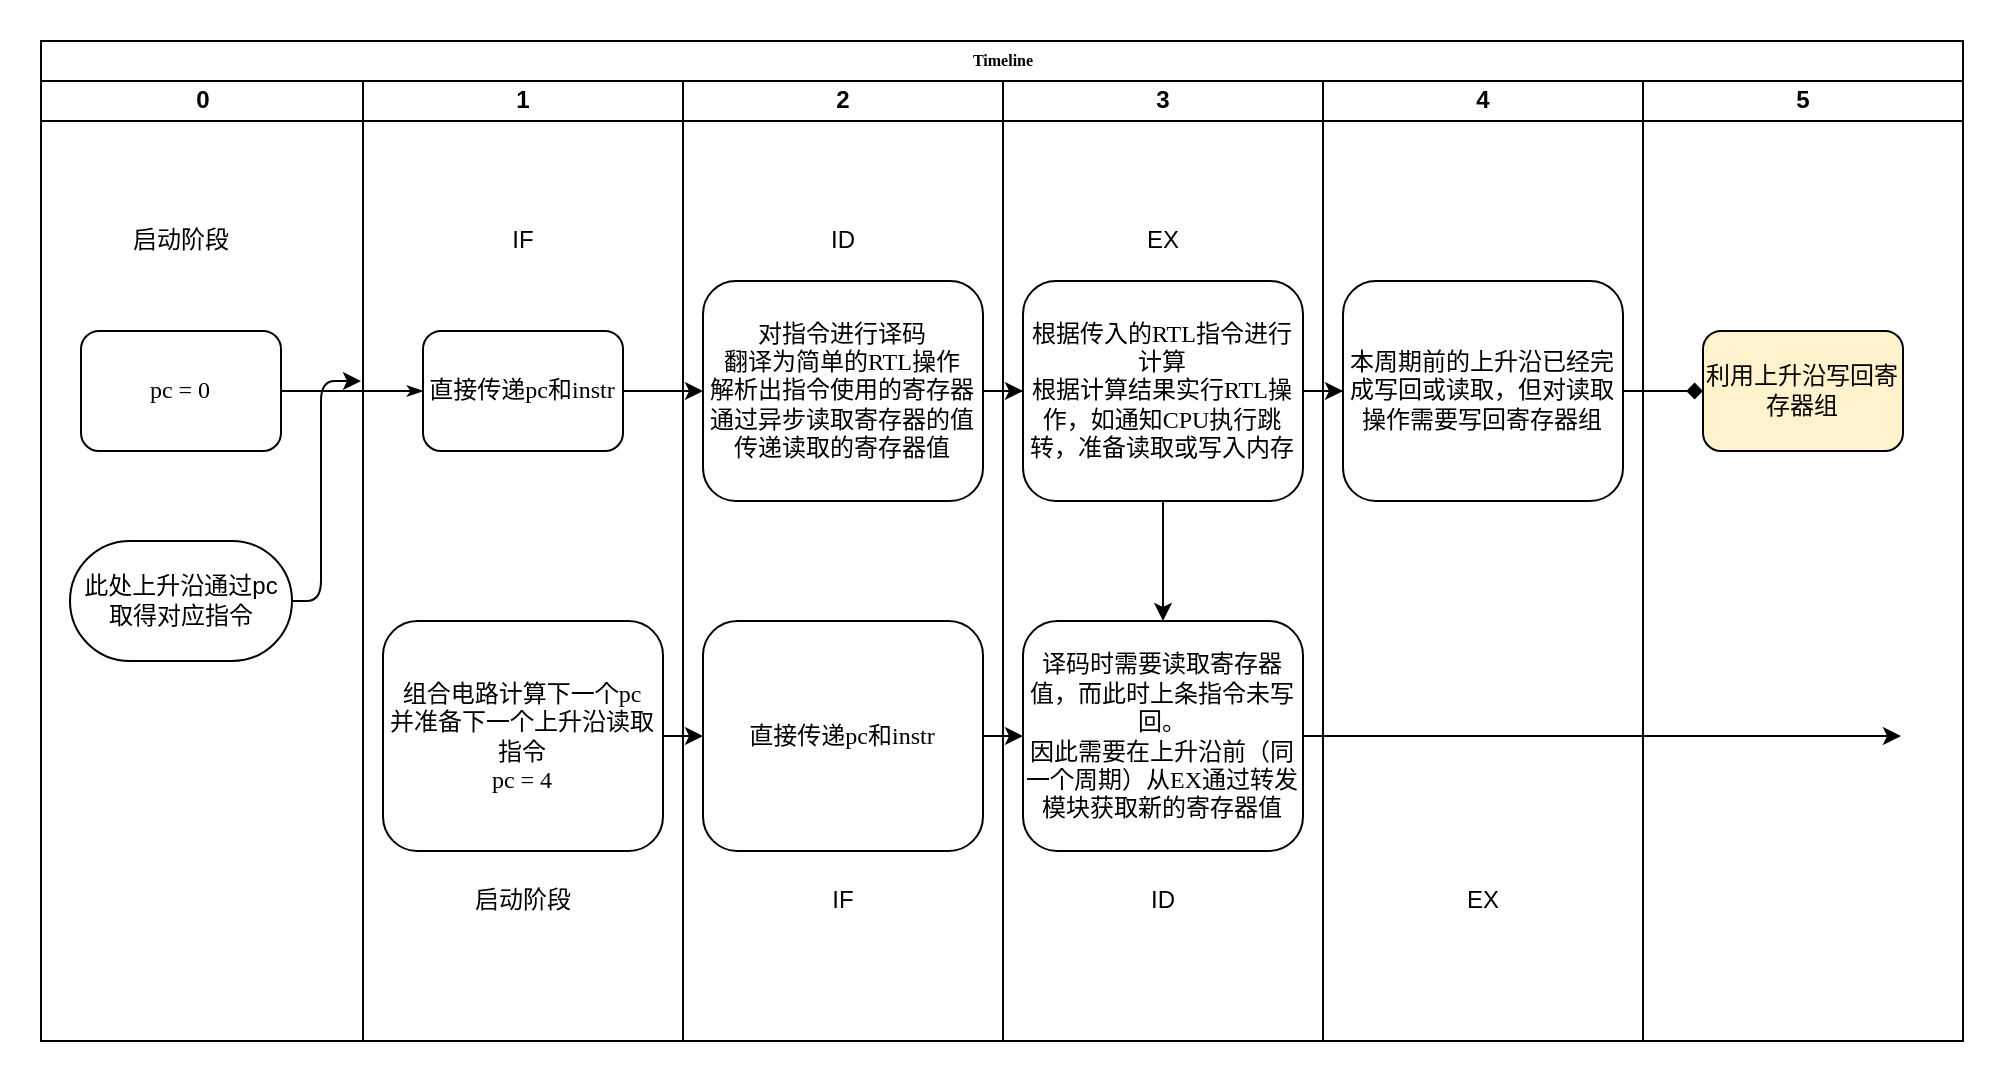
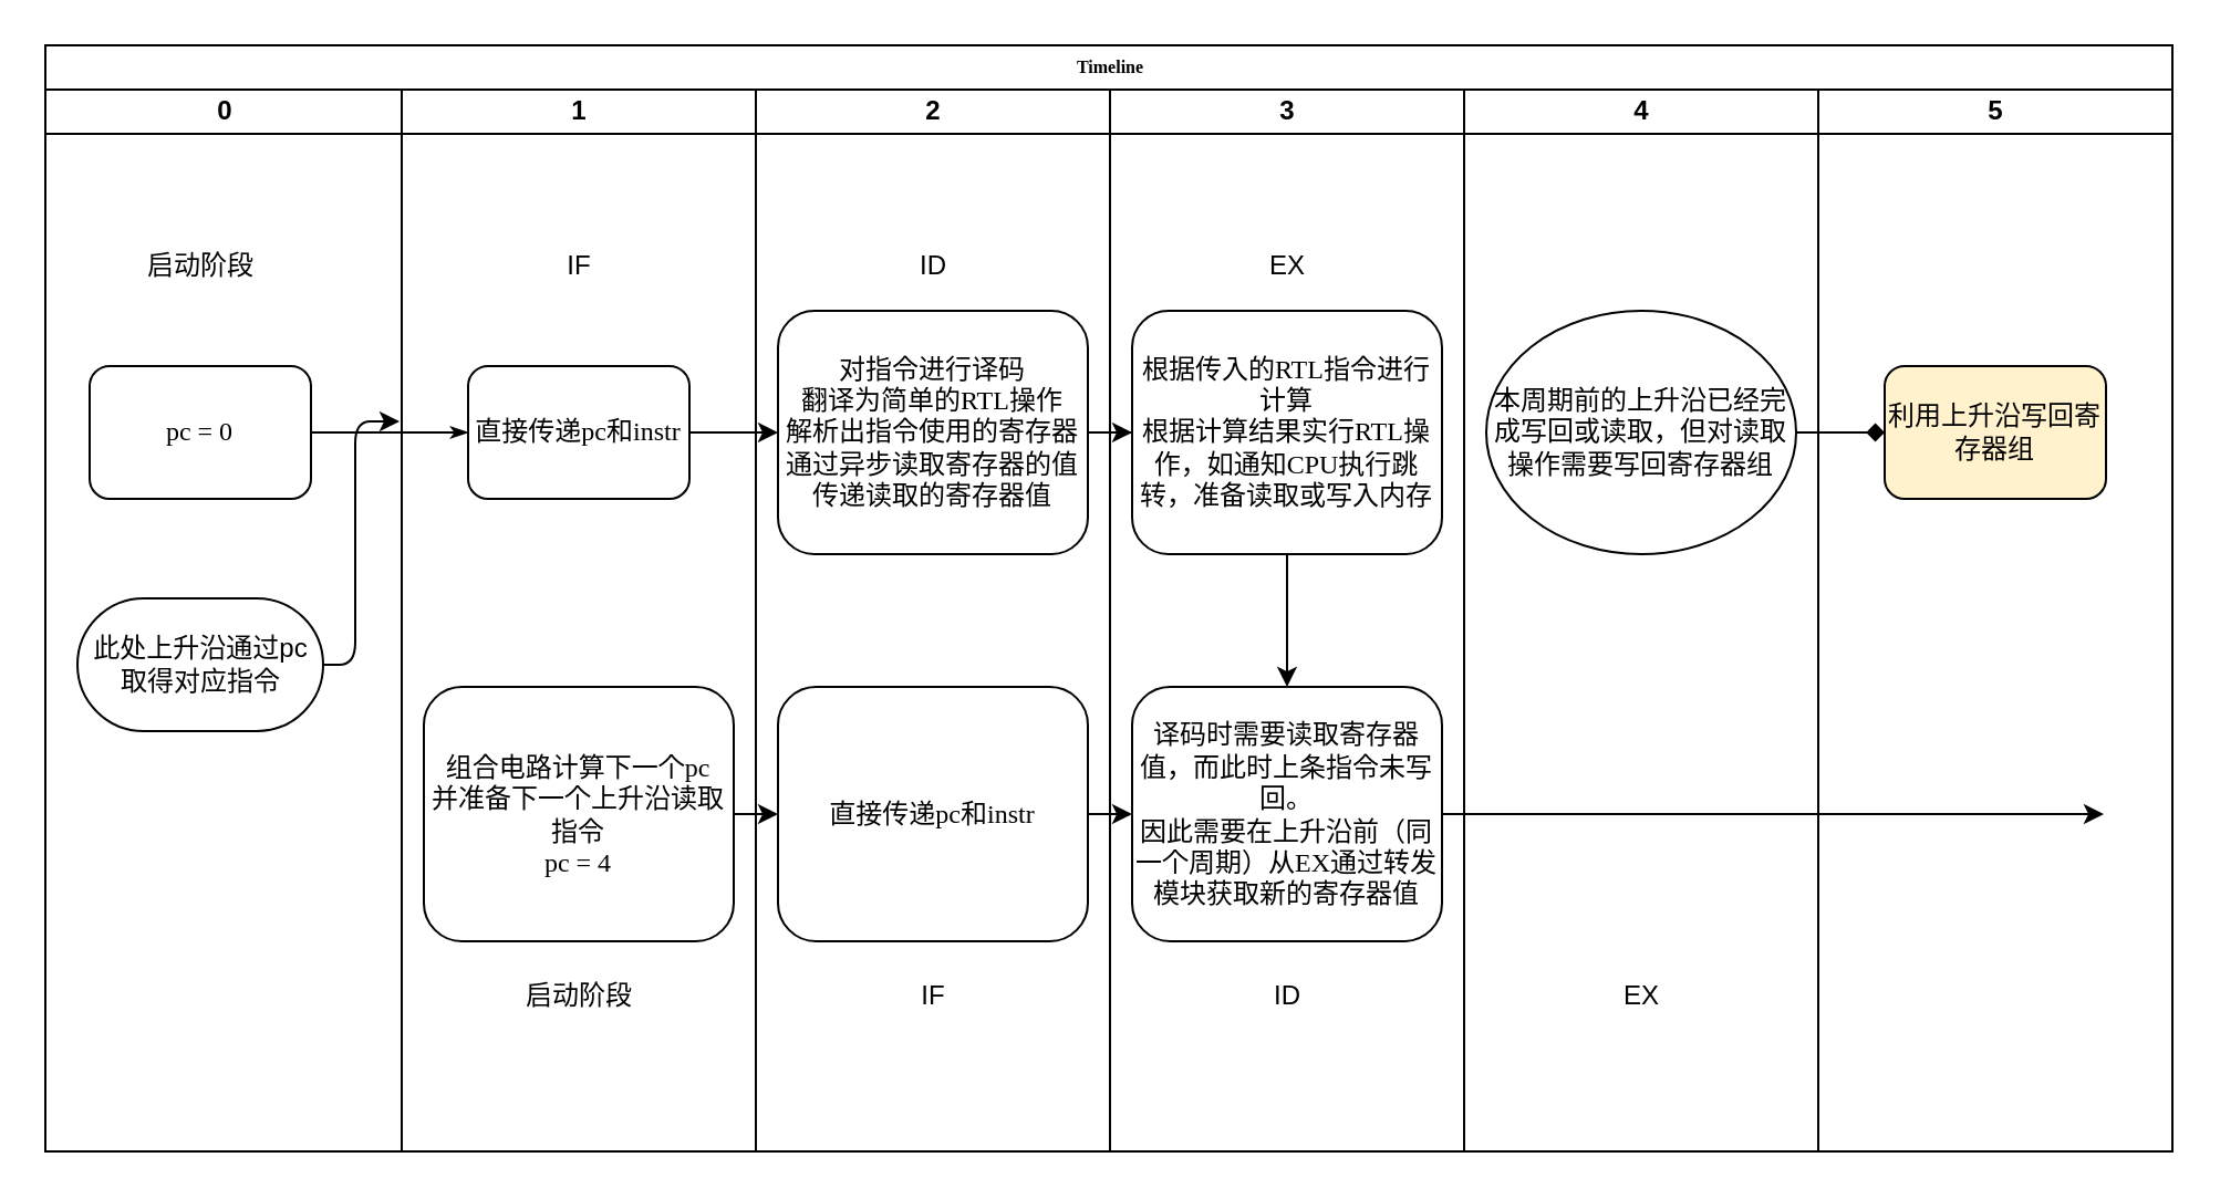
  <mxCell id="0" />
  <mxCell id="1" parent="0" />
  <mxCell id="2" value="Timeline" style="swimlane;html=1;childLayout=stackLayout;startSize=20;rounded=0;shadow=0;labelBackgroundColor=none;strokeWidth=1;fontFamily=Verdana;fontSize=8;align=center;" parent="1" vertex="1"><mxGeometry x="20" y="20" width="961" height="500" as="geometry" /></mxCell>
  <mxCell id="3" value="0" style="swimlane;html=1;startSize=20;" parent="2" vertex="1"><mxGeometry y="20" width="161" height="480" as="geometry" /></mxCell>
  <mxCell id="4" value="pc = 0" style="rounded=1;whiteSpace=wrap;html=1;shadow=0;labelBackgroundColor=none;strokeWidth=1;fontFamily=Verdana;fontSize=12;align=center;" parent="3" vertex="1"><mxGeometry x="20" y="125" width="100" height="60" as="geometry" /></mxCell>
  <mxCell id="5" value="此处上升沿通过pc取得对应指令" style="whiteSpace=wrap;html=1;rounded=1;arcSize=50;align=center;verticalAlign=middle;strokeWidth=1;autosize=1;spacing=4;treeFolding=1;treeMoving=1;newEdgeStyle={&quot;edgeStyle&quot;:&quot;entityRelationEdgeStyle&quot;,&quot;startArrow&quot;:&quot;none&quot;,&quot;endArrow&quot;:&quot;none&quot;,&quot;segment&quot;:10,&quot;curved&quot;:1};" vertex="1" parent="3"><mxGeometry x="14.5" y="230" width="111" height="60" as="geometry" /></mxCell>
  <mxCell id="6" value="启动阶段" style="text;html=1;align=center;verticalAlign=middle;resizable=0;points=[];autosize=1;fontSize=12;" vertex="1" parent="3"><mxGeometry x="40" y="70" width="60" height="20" as="geometry" /></mxCell>
  <mxCell id="7" value="1" style="swimlane;html=1;startSize=20;" parent="2" vertex="1"><mxGeometry x="161" y="20" width="160" height="480" as="geometry" /></mxCell>
  <mxCell id="8" value="直接传递pc和instr" style="rounded=1;whiteSpace=wrap;html=1;shadow=0;labelBackgroundColor=none;strokeWidth=1;fontFamily=Verdana;fontSize=12;align=center;" parent="7" vertex="1"><mxGeometry x="30" y="125" width="100" height="60" as="geometry" /></mxCell>
  <mxCell id="9" value="组合电路计算下一个pc&lt;br style=&quot;font-size: 12px;&quot;&gt;并准备下一个上升沿读取指令&lt;br style=&quot;font-size: 12px;&quot;&gt;pc = 4" style="rounded=1;whiteSpace=wrap;html=1;shadow=0;labelBackgroundColor=none;strokeWidth=1;fontFamily=Verdana;fontSize=12;align=center;" vertex="1" parent="7"><mxGeometry x="10" y="270" width="140" height="115" as="geometry" /></mxCell>
  <mxCell id="10" value="启动阶段" style="text;html=1;align=center;verticalAlign=middle;resizable=0;points=[];autosize=1;fontSize=12;" vertex="1" parent="7"><mxGeometry x="50" y="400" width="60" height="20" as="geometry" /></mxCell>
  <mxCell id="11" value="IF&lt;span style=&quot;color: rgba(0 , 0 , 0 , 0) ; font-family: monospace ; font-size: 0px&quot;&gt;%3CmxGraphModel%3E%3Croot%3E%3CmxCell%20id%3D%220%22%2F%3E%3CmxCell%20id%3D%221%22%20parent%3D%220%22%2F%3E%3CmxCell%20id%3D%222%22%20value%3D%22%E5%90%AF%E5%8A%A8%E9%98%B6%E6%AE%B5%22%20style%3D%22text%3Bhtml%3D1%3Balign%3Dcenter%3BverticalAlign%3Dmiddle%3Bresizable%3D0%3Bpoints%3D%5B%5D%3Bautosize%3D1%3BfontSize%3D12%3B%22%20vertex%3D%221%22%20parent%3D%221%22%3E%3CmxGeometry%20x%3D%22110%22%20y%3D%22130%22%20width%3D%2260%22%20height%3D%2220%22%20as%3D%22geometry%22%2F%3E%3C%2FmxCell%3E%3C%2Froot%3E%3C%2FmxGraphModel%3E&lt;/span&gt;" style="text;html=1;align=center;verticalAlign=middle;resizable=0;points=[];autosize=1;fontSize=12;" vertex="1" parent="7"><mxGeometry x="65" y="70" width="30" height="20" as="geometry" /></mxCell>
  <mxCell id="12" value="2" style="swimlane;html=1;startSize=20;" parent="2" vertex="1"><mxGeometry x="321" y="20" width="160" height="480" as="geometry" /></mxCell>
  <mxCell id="13" value="对指令进行译码&lt;br style=&quot;font-size: 12px;&quot;&gt;翻译为简单的RTL操作&lt;br style=&quot;font-size: 12px;&quot;&gt;解析出指令使用的寄存器&lt;br style=&quot;font-size: 12px;&quot;&gt;通过异步读取寄存器的值&lt;br style=&quot;font-size: 12px;&quot;&gt;传递读取的寄存器值" style="rounded=1;whiteSpace=wrap;html=1;shadow=0;labelBackgroundColor=none;strokeWidth=1;fontFamily=Verdana;fontSize=12;align=center;" vertex="1" parent="12"><mxGeometry x="10" y="100" width="140" height="110" as="geometry" /></mxCell>
  <mxCell id="14" value="直接传递pc和instr" style="rounded=1;whiteSpace=wrap;html=1;shadow=0;labelBackgroundColor=none;strokeWidth=1;fontFamily=Verdana;fontSize=12;align=center;" vertex="1" parent="12"><mxGeometry x="10" y="270" width="140" height="115" as="geometry" /></mxCell>
  <mxCell id="15" value="ID&lt;span style=&quot;color: rgba(0 , 0 , 0 , 0) ; font-family: monospace ; font-size: 0px&quot;&gt;%3CmxGraphModel%3E%3Croot%3E%3CmxCell%20id%3D%220%22%2F%3E%3CmxCell%20id%3D%221%22%20parent%3D%220%22%2F%3E%3CmxCell%20id%3D%222%22%20value%3D%22%E5%90%AF%E5%8A%A8%E9%98%B6%E6%AE%B5%22%20style%3D%22text%3Bhtml%3D1%3Balign%3Dcenter%3BverticalAlign%3Dmiddle%3Bresizable%3D0%3Bpoints%3D%5B%5D%3Bautosize%3D1%3BfontSize%3D12%3B%22%20vertex%3D%221%22%20parent%3D%221%22%3E%3CmxGeometry%20x%3D%22110%22%20y%3D%22130%22%20width%3D%2260%22%20height%3D%2220%22%20as%3D%22geometry%22%2F%3E%3C%2FmxCell%3E%3C%2Froot%3E%3C%2FmxGraphModel%3E&lt;/span&gt;" style="text;html=1;align=center;verticalAlign=middle;resizable=0;points=[];autosize=1;fontSize=12;" vertex="1" parent="12"><mxGeometry x="65" y="70" width="30" height="20" as="geometry" /></mxCell>
  <mxCell id="16" value="IF&lt;span style=&quot;color: rgba(0 , 0 , 0 , 0) ; font-family: monospace ; font-size: 0px&quot;&gt;%3CmxGraphModel%3E%3Croot%3E%3CmxCell%20id%3D%220%22%2F%3E%3CmxCell%20id%3D%221%22%20parent%3D%220%22%2F%3E%3CmxCell%20id%3D%222%22%20value%3D%22%E5%90%AF%E5%8A%A8%E9%98%B6%E6%AE%B5%22%20style%3D%22text%3Bhtml%3D1%3Balign%3Dcenter%3BverticalAlign%3Dmiddle%3Bresizable%3D0%3Bpoints%3D%5B%5D%3Bautosize%3D1%3BfontSize%3D12%3B%22%20vertex%3D%221%22%20parent%3D%221%22%3E%3CmxGeometry%20x%3D%22110%22%20y%3D%22130%22%20width%3D%2260%22%20height%3D%2220%22%20as%3D%22geometry%22%2F%3E%3C%2FmxCell%3E%3C%2Froot%3E%3C%2FmxGraphModel%3E&lt;/span&gt;" style="text;html=1;align=center;verticalAlign=middle;resizable=0;points=[];autosize=1;fontSize=12;" vertex="1" parent="12"><mxGeometry x="65" y="400" width="30" height="20" as="geometry" /></mxCell>
  <mxCell id="17" style="edgeStyle=orthogonalEdgeStyle;rounded=1;html=1;labelBackgroundColor=none;startArrow=none;startFill=0;startSize=5;endArrow=classicThin;endFill=1;endSize=5;jettySize=auto;orthogonalLoop=1;strokeWidth=1;fontFamily=Verdana;fontSize=8" parent="2" source="4" target="8" edge="1"><mxGeometry relative="1" as="geometry" /></mxCell>
  <mxCell id="18" value="" style="edgeStyle=orthogonalEdgeStyle;rounded=0;orthogonalLoop=1;jettySize=auto;html=1;" edge="1" parent="2" source="8" target="13"><mxGeometry relative="1" as="geometry" /></mxCell>
  <mxCell id="19" value="" style="edgeStyle=orthogonalEdgeStyle;rounded=0;orthogonalLoop=1;jettySize=auto;html=1;" edge="1" parent="2" source="13" target="23"><mxGeometry relative="1" as="geometry" /></mxCell>
- <mxCell id="20" value="" style="edgeStyle=orthogonalEdgeStyle;rounded=0;orthogonalLoop=1;jettySize=auto;html=1;" edge="1" parent="2" source="23" target="31"><mxGeometry relative="1" as="geometry" /></mxCell>
  <mxCell id="21" value="" style="edgeStyle=orthogonalEdgeStyle;rounded=0;orthogonalLoop=1;jettySize=auto;html=1;endArrow=diamond;" edge="1" parent="2" source="31" target="34"><mxGeometry relative="1" as="geometry" /></mxCell>
  <mxCell id="22" value="3" style="swimlane;html=1;startSize=20;" parent="2" vertex="1"><mxGeometry x="481" y="20" width="160" height="480" as="geometry" /></mxCell>
  <mxCell id="23" value="根据传入的RTL指令进行计算&lt;br style=&quot;font-size: 12px;&quot;&gt;根据计算结果实行RTL操作，如通知CPU执行跳转，准备读取或写入内存" style="rounded=1;whiteSpace=wrap;html=1;shadow=0;labelBackgroundColor=none;strokeWidth=1;fontFamily=Verdana;fontSize=12;align=center;" vertex="1" parent="22"><mxGeometry x="10" y="100" width="140" height="110" as="geometry" /></mxCell>
  <mxCell id="24" value="译码时需要读取寄存器值，而此时上条指令未写回。&lt;br&gt;因此需要在上升沿前（同一个周期）从EX通过转发模块获取新的寄存器值" style="rounded=1;whiteSpace=wrap;html=1;shadow=0;labelBackgroundColor=none;strokeWidth=1;fontFamily=Verdana;fontSize=12;align=center;" vertex="1" parent="22"><mxGeometry x="10" y="270" width="140" height="115" as="geometry" /></mxCell>
  <mxCell id="25" value="EX&lt;span style=&quot;color: rgba(0 , 0 , 0 , 0) ; font-family: monospace ; font-size: 0px&quot;&gt;%3CmxGraphModel%3E%3Croot%3E%3CmxCell%20id%3D%220%22%2F%3E%3CmxCell%20id%3D%221%22%20parent%3D%220%22%2F%3E%3CmxCell%20id%3D%222%22%20value%3D%22%E5%90%AF%E5%8A%A8%E9%98%B6%E6%AE%B5%22%20style%3D%22text%3Bhtml%3D1%3Balign%3Dcenter%3BverticalAlign%3Dmiddle%3Bresizable%3D0%3Bpoints%3D%5B%5D%3Bautosize%3D1%3BfontSize%3D12%3B%22%20vertex%3D%221%22%20parent%3D%221%22%3E%3CmxGeometry%20x%3D%22110%22%20y%3D%22130%22%20width%3D%2260%22%20height%3D%2220%22%20as%3D%22geometry%22%2F%3E%3C%2FmxCell%3E%3C%2Froot%3E%3C%2FmxGraphModel%3E&lt;/span&gt;" style="text;html=1;align=center;verticalAlign=middle;resizable=0;points=[];autosize=1;fontSize=12;" vertex="1" parent="22"><mxGeometry x="65" y="70" width="30" height="20" as="geometry" /></mxCell>
  <mxCell id="26" style="edgeStyle=orthogonalEdgeStyle;curved=0;rounded=1;sketch=0;orthogonalLoop=1;jettySize=auto;html=1;fontSize=12;" edge="1" parent="22" source="23" target="24"><mxGeometry relative="1" as="geometry"><mxPoint x="80" y="440" as="targetPoint" /><mxPoint x="80" y="445" as="sourcePoint" /></mxGeometry></mxCell>
  <mxCell id="27" value="ID&lt;span style=&quot;color: rgba(0 , 0 , 0 , 0) ; font-family: monospace ; font-size: 0px&quot;&gt;%3CmxGraphModel%3E%3Croot%3E%3CmxCell%20id%3D%220%22%2F%3E%3CmxCell%20id%3D%221%22%20parent%3D%220%22%2F%3E%3CmxCell%20id%3D%222%22%20value%3D%22%E5%90%AF%E5%8A%A8%E9%98%B6%E6%AE%B5%22%20style%3D%22text%3Bhtml%3D1%3Balign%3Dcenter%3BverticalAlign%3Dmiddle%3Bresizable%3D0%3Bpoints%3D%5B%5D%3Bautosize%3D1%3BfontSize%3D12%3B%22%20vertex%3D%221%22%20parent%3D%221%22%3E%3CmxGeometry%20x%3D%22110%22%20y%3D%22130%22%20width%3D%2260%22%20height%3D%2220%22%20as%3D%22geometry%22%2F%3E%3C%2FmxCell%3E%3C%2Froot%3E%3C%2FmxGraphModel%3E&lt;/span&gt;" style="text;html=1;align=center;verticalAlign=middle;resizable=0;points=[];autosize=1;fontSize=12;" vertex="1" parent="22"><mxGeometry x="65" y="400" width="30" height="20" as="geometry" /></mxCell>
  <mxCell id="28" style="edgeStyle=orthogonalEdgeStyle;curved=0;rounded=1;sketch=0;orthogonalLoop=1;jettySize=auto;html=1;entryX=0;entryY=0.5;entryDx=0;entryDy=0;fontSize=12;" edge="1" parent="2" source="9" target="14"><mxGeometry relative="1" as="geometry" /></mxCell>
  <mxCell id="29" style="edgeStyle=orthogonalEdgeStyle;curved=0;rounded=1;sketch=0;orthogonalLoop=1;jettySize=auto;html=1;fontSize=12;" edge="1" parent="2" source="14" target="24"><mxGeometry relative="1" as="geometry" /></mxCell>
  <mxCell id="30" value="4" style="swimlane;html=1;startSize=20;" parent="2" vertex="1"><mxGeometry x="641" y="20" width="160" height="480" as="geometry" /></mxCell>
- <mxCell id="31" value="本周期前的上升沿已经完成写回或读取，但对读取操作需要写回寄存器组" style="rounded=1;whiteSpace=wrap;html=1;shadow=0;labelBackgroundColor=none;strokeWidth=1;fontFamily=Verdana;fontSize=12;align=center;" vertex="1" parent="30"><mxGeometry x="10" y="100" width="140" height="110" as="geometry" /></mxCell>
+ <mxCell id="31" value="本周期前的上升沿已经完成写回或读取，但对读取操作需要写回寄存器组" style="ellipse;whiteSpace=wrap;html=1;shadow=0;labelBackgroundColor=none;strokeWidth=1;fontFamily=Verdana;fontSize=12;align=center;" vertex="1" parent="30"><mxGeometry x="10" y="100" width="140" height="110" as="geometry" /></mxCell>
  <mxCell id="32" value="EX&lt;span style=&quot;color: rgba(0 , 0 , 0 , 0) ; font-family: monospace ; font-size: 0px&quot;&gt;%3CmxGraphModel%3E%3Croot%3E%3CmxCell%20id%3D%220%22%2F%3E%3CmxCell%20id%3D%221%22%20parent%3D%220%22%2F%3E%3CmxCell%20id%3D%222%22%20value%3D%22%E5%90%AF%E5%8A%A8%E9%98%B6%E6%AE%B5%22%20style%3D%22text%3Bhtml%3D1%3Balign%3Dcenter%3BverticalAlign%3Dmiddle%3Bresizable%3D0%3Bpoints%3D%5B%5D%3Bautosize%3D1%3BfontSize%3D12%3B%22%20vertex%3D%221%22%20parent%3D%221%22%3E%3CmxGeometry%20x%3D%22110%22%20y%3D%22130%22%20width%3D%2260%22%20height%3D%2220%22%20as%3D%22geometry%22%2F%3E%3C%2FmxCell%3E%3C%2Froot%3E%3C%2FmxGraphModel%3E&lt;/span&gt;" style="text;html=1;align=center;verticalAlign=middle;resizable=0;points=[];autosize=1;fontSize=12;" vertex="1" parent="30"><mxGeometry x="65" y="400" width="30" height="20" as="geometry" /></mxCell>
  <mxCell id="33" value="5" style="swimlane;html=1;startSize=20;" parent="2" vertex="1"><mxGeometry x="801" y="20" width="160" height="480" as="geometry" /></mxCell>
  <mxCell id="34" value="利用上升沿写回寄存器组" style="rounded=1;whiteSpace=wrap;html=1;shadow=0;labelBackgroundColor=none;strokeWidth=1;fontFamily=Verdana;fontSize=12;align=center;fillColor=#fff2cc;" vertex="1" parent="33"><mxGeometry x="30" y="125" width="100" height="60" as="geometry" /></mxCell>
  <mxCell id="35" style="edgeStyle=orthogonalEdgeStyle;curved=0;rounded=1;sketch=0;orthogonalLoop=1;jettySize=auto;html=1;" edge="1" parent="1" source="5"><mxGeometry relative="1" as="geometry"><mxPoint x="180" y="190" as="targetPoint" /><Array as="points"><mxPoint x="160" y="300" /><mxPoint x="160" y="190" /></Array></mxGeometry></mxCell>
  <mxCell id="36" style="edgeStyle=orthogonalEdgeStyle;curved=0;rounded=1;sketch=0;orthogonalLoop=1;jettySize=auto;html=1;fontSize=12;" edge="1" parent="1" source="24"><mxGeometry relative="1" as="geometry"><mxPoint x="950" y="367.5" as="targetPoint" /></mxGeometry></mxCell>
